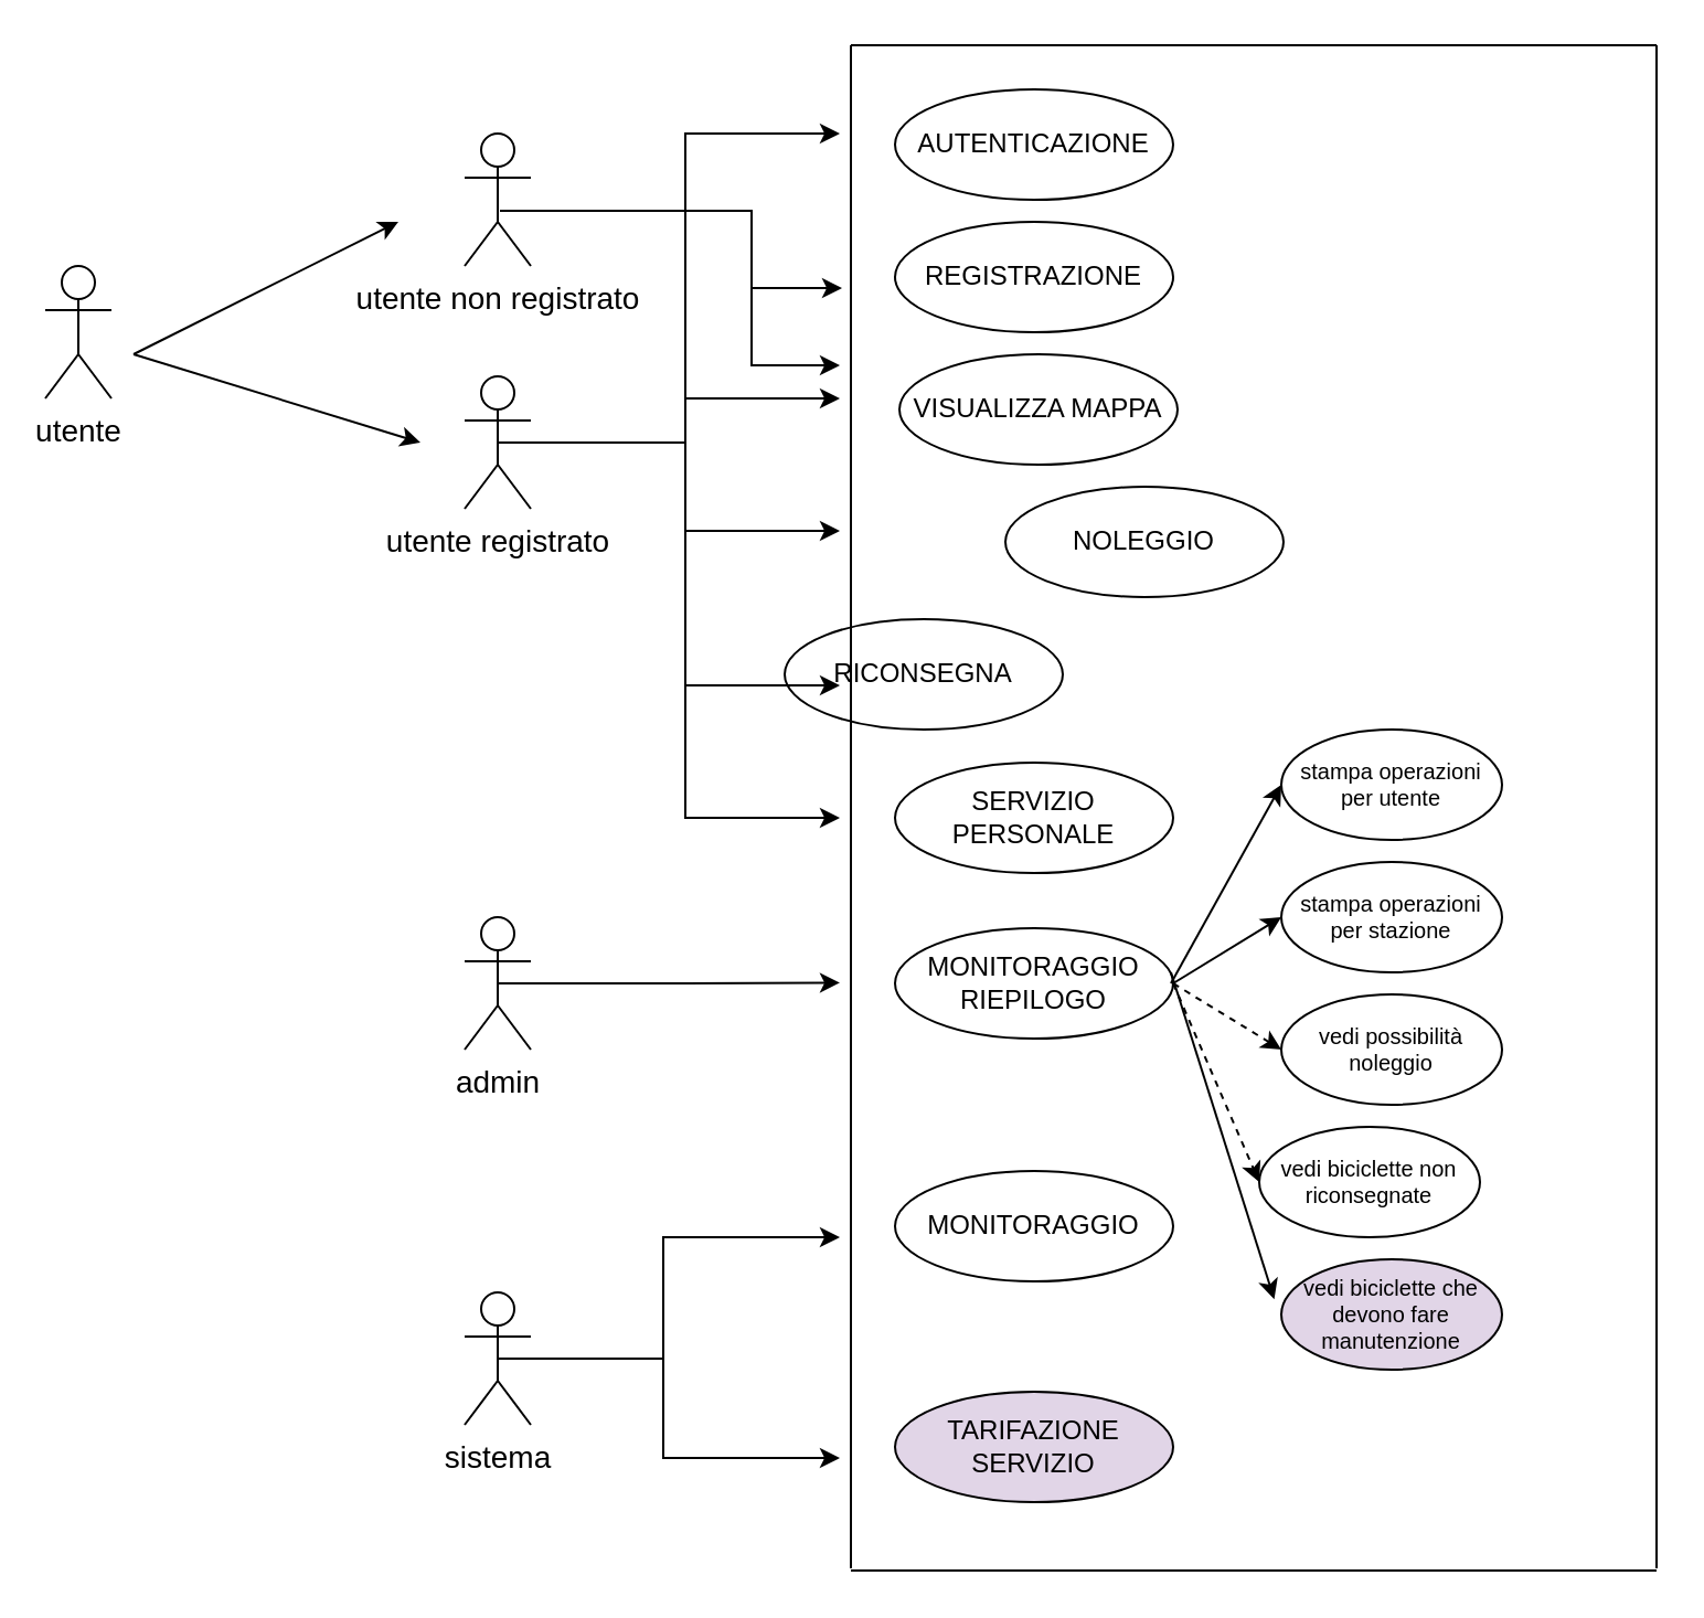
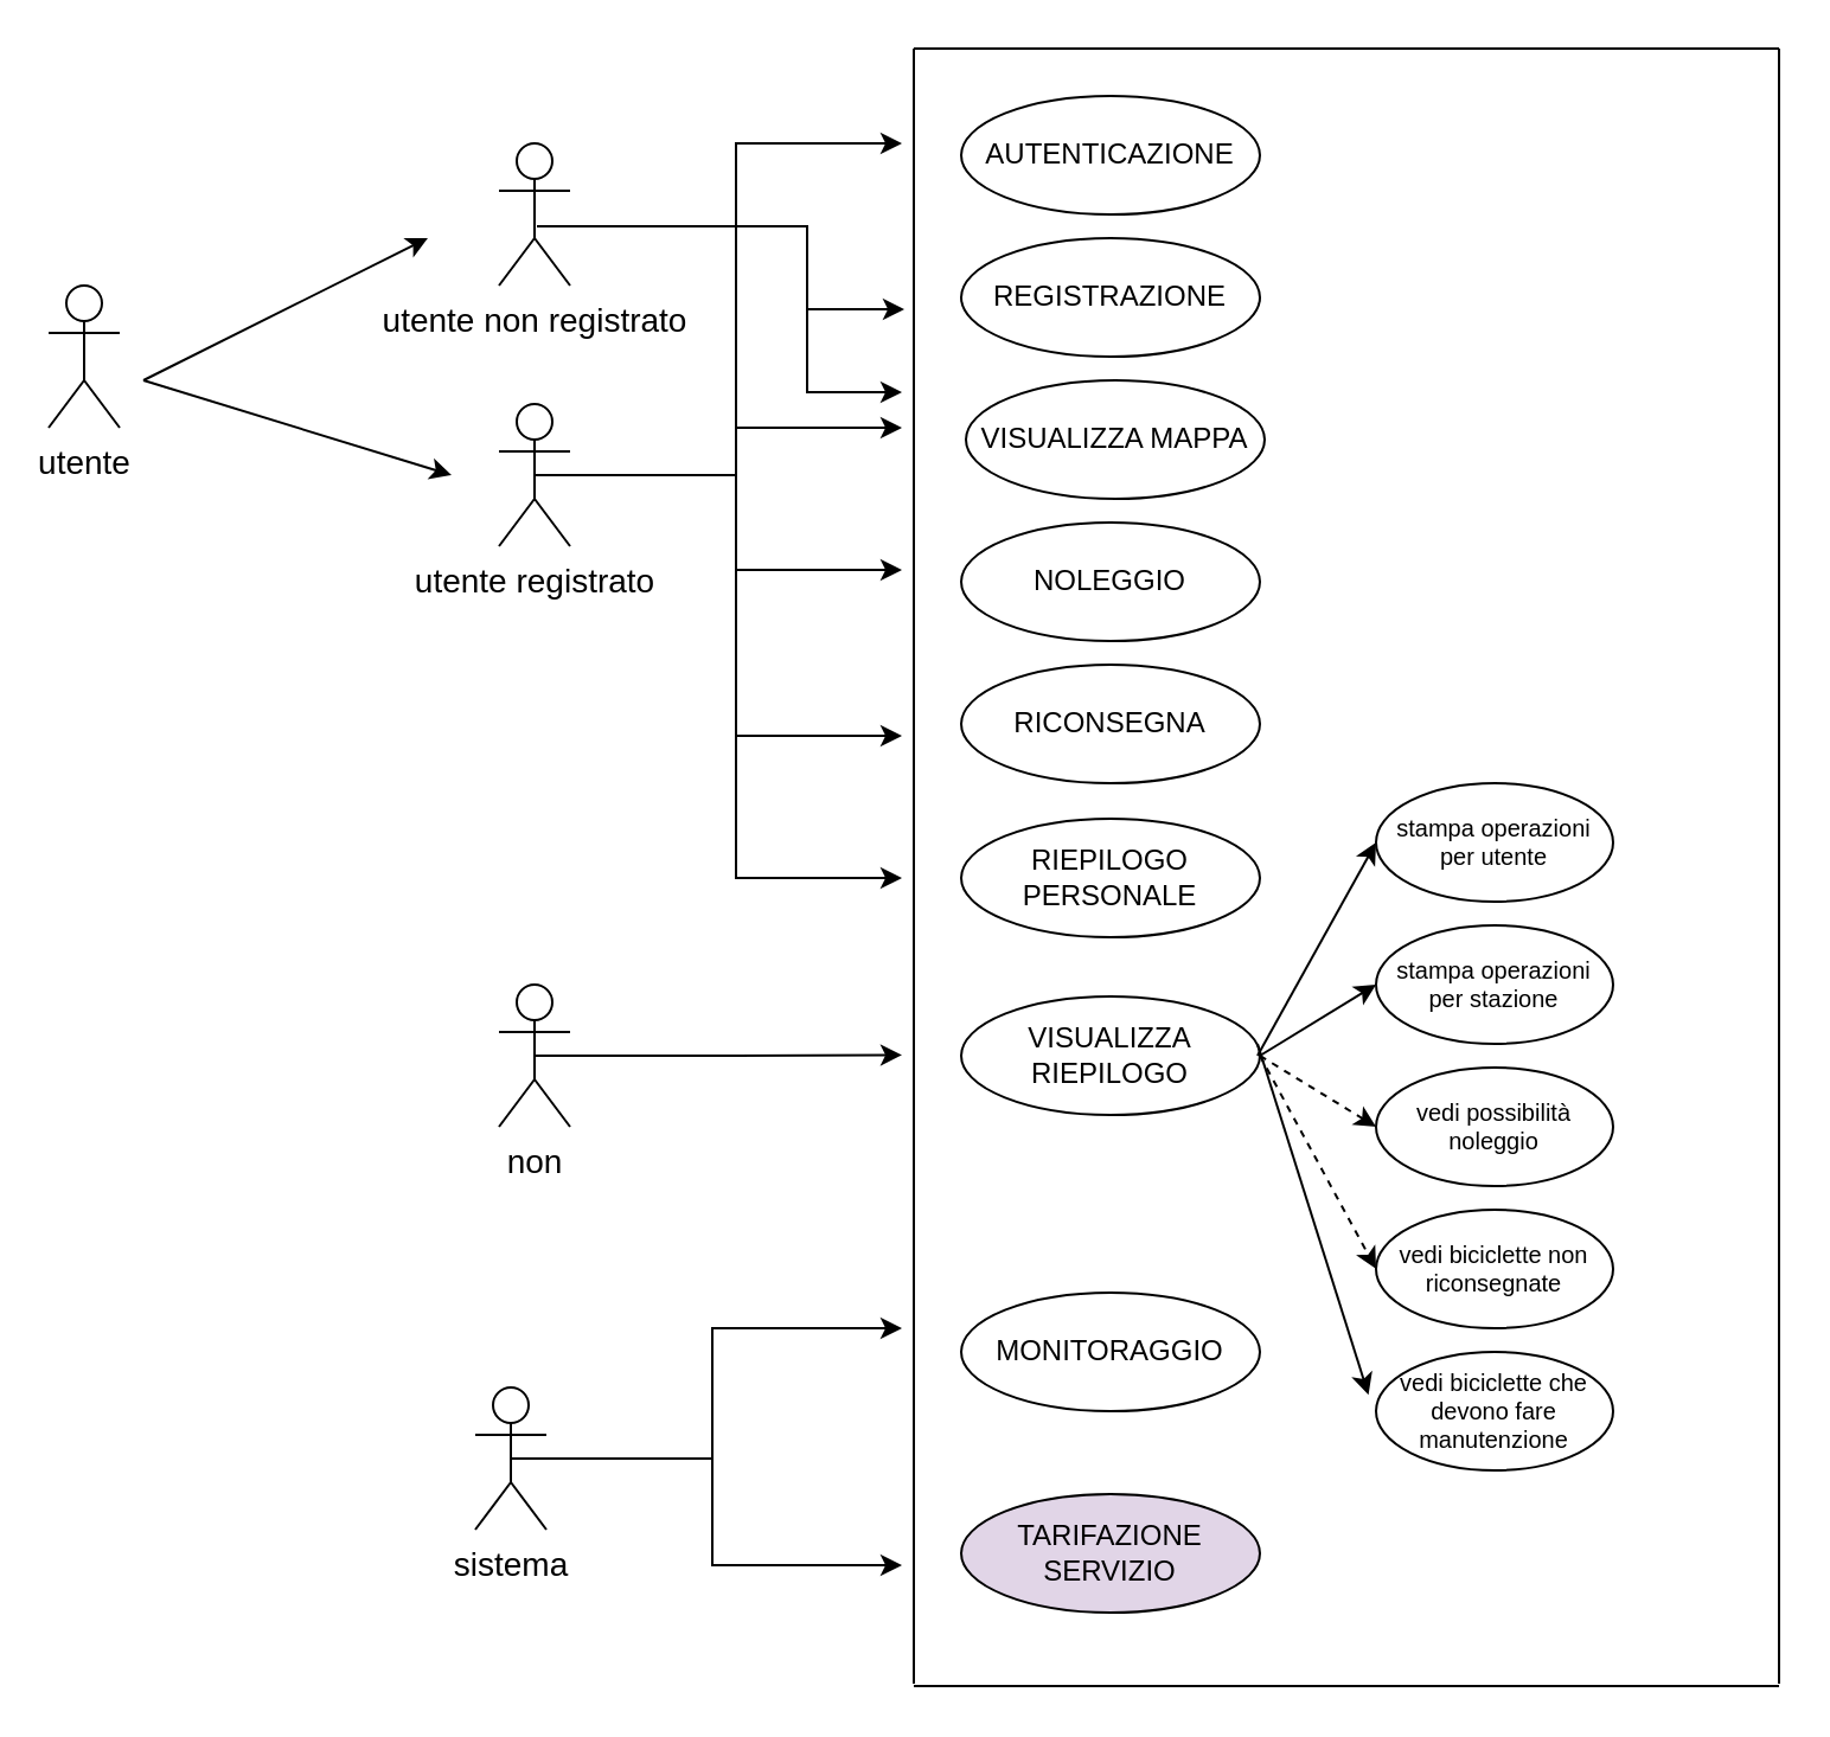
  <mxCell id="0" />
  <mxCell id="1" parent="0" />
  <mxCell id="2" value="utente registrato" style="shape=umlActor;verticalLabelPosition=bottom;verticalAlign=top;html=1;outlineConnect=0;fontSize=14;" parent="1" vertex="1"><mxGeometry x="210" y="170" width="30" height="60" as="geometry" /></mxCell>
  <mxCell id="3" value="&lt;span style=&quot;font-size: 14px;&quot;&gt;utente non registrato&lt;/span&gt;" style="shape=umlActor;verticalLabelPosition=bottom;verticalAlign=top;html=1;outlineConnect=0;" parent="1" vertex="1"><mxGeometry x="210" y="60" width="30" height="60" as="geometry" /></mxCell>
  <mxCell id="4" value="AUTENTICAZIONE" style="ellipse;whiteSpace=wrap;html=1;" parent="1" vertex="1"><mxGeometry x="405" y="40" width="126" height="50" as="geometry" /></mxCell>
  <mxCell id="5" value="REGISTRAZIONE" style="ellipse;whiteSpace=wrap;html=1;" parent="1" vertex="1"><mxGeometry x="405" y="100" width="126" height="50" as="geometry" /></mxCell>
- <mxCell id="6" value="SERVIZIO PERSONALE" style="ellipse;whiteSpace=wrap;html=1;" parent="1" vertex="1"><mxGeometry x="405" y="345" width="126" height="50" as="geometry" /></mxCell>
- <mxCell id="7" value="NOLEGGIO" style="ellipse;whiteSpace=wrap;html=1;" parent="1" vertex="1"><mxGeometry x="455" y="220" width="126" height="50" as="geometry" /></mxCell>
- <mxCell id="8" value="RICONSEGNA" style="ellipse;whiteSpace=wrap;html=1;" parent="1" vertex="1"><mxGeometry x="355" y="280" width="126" height="50" as="geometry" /></mxCell>
+ <mxCell id="6" value="RIEPILOGO PERSONALE" style="ellipse;whiteSpace=wrap;html=1;" parent="1" vertex="1"><mxGeometry x="405" y="345" width="126" height="50" as="geometry" /></mxCell>
+ <mxCell id="7" value="NOLEGGIO" style="ellipse;whiteSpace=wrap;html=1;" parent="1" vertex="1"><mxGeometry x="405" y="220" width="126" height="50" as="geometry" /></mxCell>
+ <mxCell id="8" value="RICONSEGNA" style="ellipse;whiteSpace=wrap;html=1;" parent="1" vertex="1"><mxGeometry x="405" y="280" width="126" height="50" as="geometry" /></mxCell>
  <mxCell id="9" value="VISUALIZZA MAPPA" style="ellipse;whiteSpace=wrap;html=1;" parent="1" vertex="1"><mxGeometry x="407" y="160" width="126" height="50" as="geometry" /></mxCell>
  <mxCell id="10" value="" style="endArrow=none;html=1;rounded=0;" parent="1" edge="1"><mxGeometry width="50" height="50" relative="1" as="geometry"><mxPoint x="385" y="710" as="sourcePoint" /><mxPoint x="385" y="20" as="targetPoint" /></mxGeometry></mxCell>
  <mxCell id="11" value="" style="endArrow=none;html=1;rounded=0;" parent="1" edge="1"><mxGeometry width="50" height="50" relative="1" as="geometry"><mxPoint x="750" y="710" as="sourcePoint" /><mxPoint x="750" y="20" as="targetPoint" /><Array as="points"><mxPoint x="750" y="260" /></Array></mxGeometry></mxCell>
  <mxCell id="12" value="" style="endArrow=none;html=1;rounded=0;" parent="1" edge="1"><mxGeometry width="50" height="50" relative="1" as="geometry"><mxPoint x="750" y="711" as="sourcePoint" /><mxPoint x="385" y="711" as="targetPoint" /><Array as="points"><mxPoint x="575" y="711" /></Array></mxGeometry></mxCell>
  <mxCell id="13" value="" style="endArrow=none;html=1;rounded=0;" parent="1" edge="1"><mxGeometry width="50" height="50" relative="1" as="geometry"><mxPoint x="750" y="20" as="sourcePoint" /><mxPoint x="385" y="20" as="targetPoint" /></mxGeometry></mxCell>
  <mxCell id="14" value="" style="endArrow=classic;html=1;rounded=0;exitX=0.5;exitY=0.5;exitDx=0;exitDy=0;exitPerimeter=0;" parent="1" edge="1" source="2"><mxGeometry width="50" height="50" relative="1" as="geometry"><mxPoint x="225" y="150" as="sourcePoint" /><mxPoint x="380" y="180" as="targetPoint" /><Array as="points"><mxPoint x="310" y="200" /><mxPoint x="310" y="180" /></Array></mxGeometry></mxCell>
  <mxCell id="15" value="" style="endArrow=classic;html=1;rounded=0;" parent="1" source="2" edge="1"><mxGeometry width="50" height="50" relative="1" as="geometry"><mxPoint x="210" y="50" as="sourcePoint" /><mxPoint x="380" y="60" as="targetPoint" /><Array as="points"><mxPoint x="310" y="200" /><mxPoint x="310" y="60" /><mxPoint x="340" y="60" /></Array></mxGeometry></mxCell>
  <mxCell id="16" value="" style="endArrow=classic;html=1;rounded=0;" parent="1" source="2" edge="1"><mxGeometry width="50" height="50" relative="1" as="geometry"><mxPoint x="240" y="330" as="sourcePoint" /><mxPoint x="380" y="240" as="targetPoint" /><Array as="points"><mxPoint x="310" y="200" /><mxPoint x="310" y="240" /><mxPoint x="340" y="240" /></Array></mxGeometry></mxCell>
  <mxCell id="17" value="" style="endArrow=classic;html=1;rounded=0;exitX=0.5;exitY=0.5;exitDx=0;exitDy=0;exitPerimeter=0;" parent="1" source="2" edge="1"><mxGeometry width="50" height="50" relative="1" as="geometry"><mxPoint x="250" y="160" as="sourcePoint" /><mxPoint x="380" y="310" as="targetPoint" /><Array as="points"><mxPoint x="310" y="200" /><mxPoint x="310" y="250" /><mxPoint x="310" y="310" /></Array></mxGeometry></mxCell>
- <mxCell id="18" value="&lt;span style=&quot;font-size: 14px;&quot;&gt;sistema&lt;/span&gt;" style="shape=umlActor;verticalLabelPosition=bottom;verticalAlign=top;html=1;outlineConnect=0;" parent="1" vertex="1"><mxGeometry x="210" y="585" width="30" height="60" as="geometry" /></mxCell>
+ <mxCell id="18" value="&lt;span style=&quot;font-size: 14px;&quot;&gt;sistema&lt;/span&gt;" style="shape=umlActor;verticalLabelPosition=bottom;verticalAlign=top;html=1;outlineConnect=0;" parent="1" vertex="1"><mxGeometry x="200" y="585" width="30" height="60" as="geometry" /></mxCell>
  <mxCell id="19" value="" style="endArrow=classic;html=1;rounded=0;exitX=0.5;exitY=0.5;exitDx=0;exitDy=0;exitPerimeter=0;" parent="1" source="18" edge="1"><mxGeometry width="50" height="50" relative="1" as="geometry"><mxPoint x="490" y="330" as="sourcePoint" /><mxPoint x="380" y="560" as="targetPoint" /><Array as="points"><mxPoint x="300" y="615" /><mxPoint x="300" y="560" /></Array></mxGeometry></mxCell>
  <mxCell id="20" value="&lt;span style=&quot;font-size: 14px;&quot;&gt;utente&lt;/span&gt;" style="shape=umlActor;verticalLabelPosition=bottom;verticalAlign=top;html=1;outlineConnect=0;" vertex="1" parent="1"><mxGeometry x="20" y="120" width="30" height="60" as="geometry" /></mxCell>
  <mxCell id="21" value="" style="endArrow=classic;html=1;rounded=0;exitX=0.5;exitY=0.5;exitDx=0;exitDy=0;exitPerimeter=0;" edge="1" parent="1"><mxGeometry width="50" height="50" relative="1" as="geometry"><mxPoint x="226" y="95" as="sourcePoint" /><mxPoint x="381" y="130" as="targetPoint" /><Array as="points"><mxPoint x="340" y="95" /><mxPoint x="340" y="130" /></Array></mxGeometry></mxCell>
  <mxCell id="22" value="" style="endArrow=classic;html=1;rounded=0;" edge="1" parent="1"><mxGeometry width="50" height="50" relative="1" as="geometry"><mxPoint x="240" y="95" as="sourcePoint" /><mxPoint x="380" y="165" as="targetPoint" /><Array as="points"><mxPoint x="340" y="95" /><mxPoint x="340" y="165" /></Array></mxGeometry></mxCell>
  <mxCell id="23" value="" style="endArrow=classic;html=1;rounded=0;" edge="1" parent="1"><mxGeometry width="50" height="50" relative="1" as="geometry"><mxPoint x="60" y="160" as="sourcePoint" /><mxPoint x="180" y="100" as="targetPoint" /></mxGeometry></mxCell>
  <mxCell id="24" value="" style="endArrow=classic;html=1;rounded=0;" edge="1" parent="1"><mxGeometry width="50" height="50" relative="1" as="geometry"><mxPoint x="60" y="160" as="sourcePoint" /><mxPoint x="190" y="200" as="targetPoint" /></mxGeometry></mxCell>
  <mxCell id="25" style="edgeStyle=orthogonalEdgeStyle;rounded=0;orthogonalLoop=1;jettySize=auto;html=1;exitX=0.5;exitY=0.5;exitDx=0;exitDy=0;exitPerimeter=0;" edge="1" parent="1" source="26"><mxGeometry relative="1" as="geometry"><mxPoint x="380" y="444.727" as="targetPoint" /></mxGeometry></mxCell>
- <mxCell id="26" value="&lt;span style=&quot;font-size: 14px;&quot;&gt;admin&lt;/span&gt;&lt;div&gt;&lt;span style=&quot;font-size: 14px;&quot;&gt;&lt;br&gt;&lt;/span&gt;&lt;/div&gt;" style="shape=umlActor;verticalLabelPosition=bottom;verticalAlign=top;html=1;outlineConnect=0;" vertex="1" parent="1"><mxGeometry x="210" y="415" width="30" height="60" as="geometry" /></mxCell>
- <mxCell id="27" value="MONITORAGGIO" style="ellipse;whiteSpace=wrap;html=1;" vertex="1" parent="1"><mxGeometry x="405" y="530" width="126" height="50" as="geometry" /></mxCell>
- <mxCell id="28" value="MONITORAGGIO RIEPILOGO" style="ellipse;whiteSpace=wrap;html=1;" vertex="1" parent="1"><mxGeometry x="405" y="420" width="126" height="50" as="geometry" /></mxCell>
+ <mxCell id="26" value="&lt;span style=&quot;font-size: 14px;&quot;&gt;non&lt;/span&gt;&lt;div&gt;&lt;span style=&quot;font-size: 14px;&quot;&gt;&lt;br&gt;&lt;/span&gt;&lt;/div&gt;" style="shape=umlActor;verticalLabelPosition=bottom;verticalAlign=top;html=1;outlineConnect=0;" vertex="1" parent="1"><mxGeometry x="210" y="415" width="30" height="60" as="geometry" /></mxCell>
+ <mxCell id="27" value="MONITORAGGIO" style="ellipse;whiteSpace=wrap;html=1;" vertex="1" parent="1"><mxGeometry x="405" y="545" width="126" height="50" as="geometry" /></mxCell>
+ <mxCell id="28" value="VISUALIZZA RIEPILOGO" style="ellipse;whiteSpace=wrap;html=1;" vertex="1" parent="1"><mxGeometry x="405" y="420" width="126" height="50" as="geometry" /></mxCell>
  <mxCell id="29" value="stampa operazioni per utente" style="ellipse;whiteSpace=wrap;html=1;fontSize=10;" vertex="1" parent="1"><mxGeometry x="580" y="330" width="100" height="50" as="geometry" /></mxCell>
  <mxCell id="30" value="stampa operazioni per stazione&lt;span style=&quot;color: rgba(0, 0, 0, 0); font-family: monospace; font-size: 0px; text-align: start; text-wrap: nowrap;&quot;&gt;%3CmxGraphModel%3E%3Croot%3E%3CmxCell%20id%3D%220%22%2F%3E%3CmxCell%20id%3D%221%22%20parent%3D%220%22%2F%3E%3CmxCell%20id%3D%222%22%20value%3D%22VISUALIZZA%20RIEPILOGO%22%20style%3D%22ellipse%3BwhiteSpace%3Dwrap%3Bhtml%3D1%3BfontSize%3D10%3B%22%20vertex%3D%221%22%20parent%3D%221%22%3E%3CmxGeometry%20x%3D%22630%22%20y%3D%22430%22%20width%3D%22100%22%20height%3D%2250%22%20as%3D%22geometry%22%2F%3E%3C%2FmxCell%3E%3C%2Froot%3E%3C%2FmxGraphModel%3E&lt;/span&gt;" style="ellipse;whiteSpace=wrap;html=1;fontSize=10;" vertex="1" parent="1"><mxGeometry x="580" y="390" width="100" height="50" as="geometry" /></mxCell>
  <mxCell id="31" value="vedi possibilità noleggio" style="ellipse;whiteSpace=wrap;html=1;fontSize=10;" vertex="1" parent="1"><mxGeometry x="580" y="450" width="100" height="50" as="geometry" /></mxCell>
- <mxCell id="32" value="vedi biciclette non riconsegnate" style="ellipse;whiteSpace=wrap;html=1;fontSize=10;" vertex="1" parent="1"><mxGeometry x="570" y="510" width="100" height="50" as="geometry" /></mxCell>
+ <mxCell id="32" value="vedi biciclette non riconsegnate" style="ellipse;whiteSpace=wrap;html=1;fontSize=10;" vertex="1" parent="1"><mxGeometry x="580" y="510" width="100" height="50" as="geometry" /></mxCell>
  <mxCell id="33" value="" style="endArrow=classic;html=1;rounded=0;entryX=0;entryY=0.5;entryDx=0;entryDy=0;" edge="1" parent="1" target="29"><mxGeometry width="50" height="50" relative="1" as="geometry"><mxPoint x="530" y="445" as="sourcePoint" /><mxPoint x="583" y="395" as="targetPoint" /></mxGeometry></mxCell>
  <mxCell id="34" value="" style="endArrow=classic;html=1;rounded=0;entryX=0;entryY=0.5;entryDx=0;entryDy=0;exitX=1;exitY=0.5;exitDx=0;exitDy=0;" edge="1" parent="1" source="28" target="30"><mxGeometry width="50" height="50" relative="1" as="geometry"><mxPoint x="540" y="455" as="sourcePoint" /><mxPoint x="590" y="365" as="targetPoint" /></mxGeometry></mxCell>
  <mxCell id="35" value="" style="endArrow=classic;html=1;rounded=0;entryX=0;entryY=0.5;entryDx=0;entryDy=0;exitX=1;exitY=0.5;exitDx=0;exitDy=0;dashed=1;" edge="1" parent="1" source="28" target="31"><mxGeometry width="50" height="50" relative="1" as="geometry"><mxPoint x="541" y="455" as="sourcePoint" /><mxPoint x="590" y="425" as="targetPoint" /></mxGeometry></mxCell>
  <mxCell id="36" value="" style="endArrow=classic;html=1;rounded=0;entryX=0;entryY=0.5;entryDx=0;entryDy=0;exitX=1;exitY=0.5;exitDx=0;exitDy=0;dashed=1;" edge="1" parent="1" source="28" target="32"><mxGeometry width="50" height="50" relative="1" as="geometry"><mxPoint x="541" y="455" as="sourcePoint" /><mxPoint x="590" y="485" as="targetPoint" /></mxGeometry></mxCell>
- <mxCell id="37" value="vedi biciclette che devono fare manutenzione" style="ellipse;whiteSpace=wrap;html=1;fontSize=10;fillColor=#e1d5e7;" vertex="1" parent="1"><mxGeometry x="580" y="570" width="100" height="50" as="geometry" /></mxCell>
+ <mxCell id="37" value="vedi biciclette che devono fare manutenzione" style="ellipse;whiteSpace=wrap;html=1;fontSize=10;" vertex="1" parent="1"><mxGeometry x="580" y="570" width="100" height="50" as="geometry" /></mxCell>
  <mxCell id="38" value="" style="endArrow=classic;html=1;rounded=0;entryX=-0.032;entryY=0.362;entryDx=0;entryDy=0;entryPerimeter=0;" edge="1" parent="1" target="37"><mxGeometry width="50" height="50" relative="1" as="geometry"><mxPoint x="530" y="440" as="sourcePoint" /><mxPoint x="580" y="555" as="targetPoint" /></mxGeometry></mxCell>
  <mxCell id="39" value="" style="endArrow=classic;html=1;rounded=0;exitX=0.5;exitY=0.5;exitDx=0;exitDy=0;exitPerimeter=0;" edge="1" parent="1" source="2"><mxGeometry width="50" height="50" relative="1" as="geometry"><mxPoint x="235" y="210" as="sourcePoint" /><mxPoint x="380" y="370" as="targetPoint" /><Array as="points"><mxPoint x="310" y="200" /><mxPoint x="310" y="260" /><mxPoint x="310" y="370" /></Array></mxGeometry></mxCell>
  <mxCell id="40" value="TARIFAZIONE SERVIZIO" style="ellipse;whiteSpace=wrap;html=1;fillColor=#e1d5e7;" vertex="1" parent="1"><mxGeometry x="405" y="630" width="126" height="50" as="geometry" /></mxCell>
  <mxCell id="41" value="" style="endArrow=classic;html=1;rounded=0;exitX=0.5;exitY=0.5;exitDx=0;exitDy=0;exitPerimeter=0;" edge="1" parent="1" source="18"><mxGeometry width="50" height="50" relative="1" as="geometry"><mxPoint x="225" y="625" as="sourcePoint" /><mxPoint x="380" y="660" as="targetPoint" /><Array as="points"><mxPoint x="300" y="615" /><mxPoint x="300" y="660" /></Array></mxGeometry></mxCell>
